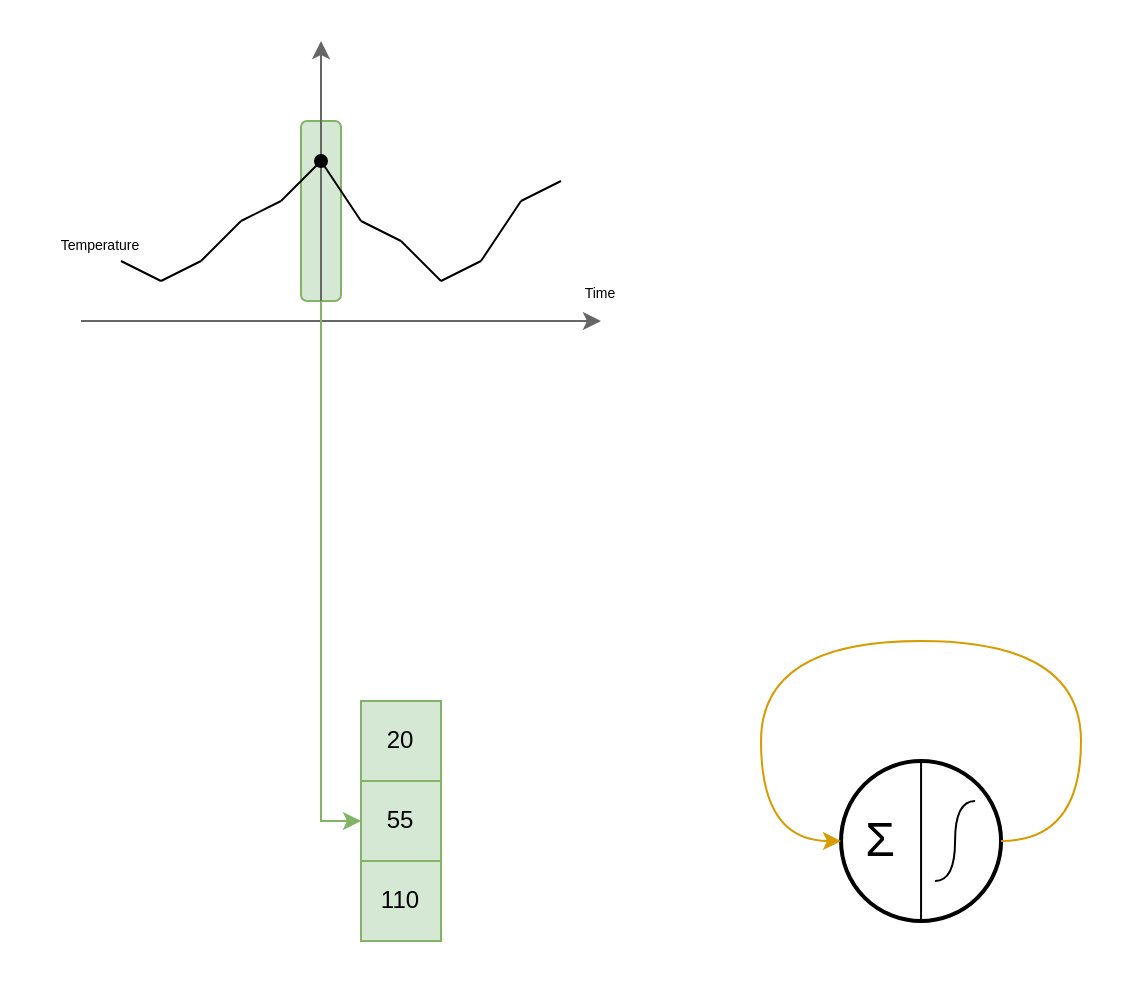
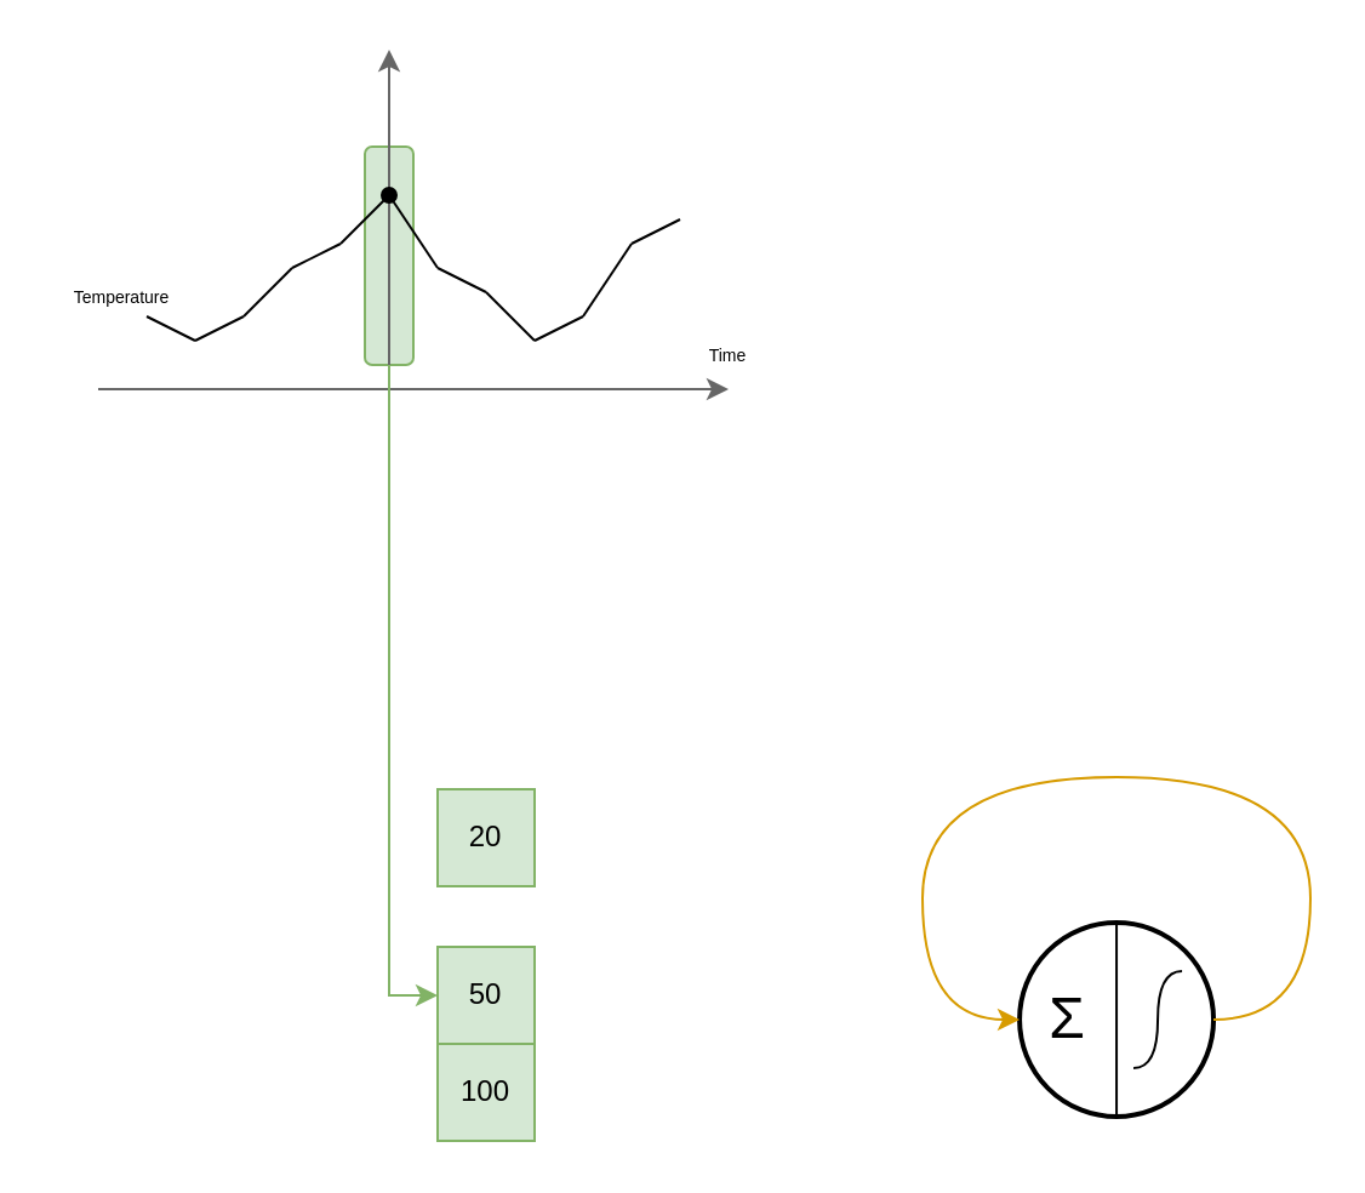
  <mxCell id="0" />
  <mxCell id="1" parent="0" />
  <mxCell id="2" value="" style="rounded=1;whiteSpace=wrap;html=1;fillColor=#d5e8d4;strokeColor=#82b366;" vertex="1" parent="1"><mxGeometry x="150" y="60" width="20" height="90" as="geometry" /></mxCell>
  <mxCell id="3" value="" style="ellipse;whiteSpace=wrap;html=1;aspect=fixed;strokeWidth=2;" vertex="1" parent="1"><mxGeometry x="420.03" y="380" width="80" height="80" as="geometry" /></mxCell>
  <mxCell id="4" style="edgeStyle=orthogonalEdgeStyle;rounded=0;orthogonalLoop=1;jettySize=auto;html=1;entryX=0;entryY=0.5;entryDx=0;entryDy=0;curved=1;exitX=1;exitY=0.5;exitDx=0;exitDy=0;fillColor=#ffe6cc;strokeColor=#d79b00;" edge="1" parent="1" source="3" target="3"><mxGeometry relative="1" as="geometry"><Array as="points"><mxPoint x="540.03" y="420" /><mxPoint x="540.03" y="320" /><mxPoint x="380.03" y="320" /><mxPoint x="380.03" y="420" /></Array></mxGeometry></mxCell>
  <mxCell id="5" value="" style="endArrow=none;html=1;rounded=0;entryX=0.5;entryY=0;entryDx=0;entryDy=0;exitX=0.5;exitY=1;exitDx=0;exitDy=0;" edge="1" parent="1" source="3" target="3"><mxGeometry width="50" height="50" relative="1" as="geometry"><mxPoint x="290.03" y="850" as="sourcePoint" /><mxPoint x="340.03" y="800" as="targetPoint" /></mxGeometry></mxCell>
  <mxCell id="6" value="&lt;div align=&quot;center&quot;&gt;&lt;font style=&quot;font-size: 24px;&quot;&gt;Σ&lt;/font&gt;&lt;/div&gt;" style="text;html=1;align=center;verticalAlign=middle;whiteSpace=wrap;rounded=0;" vertex="1" parent="1"><mxGeometry x="420.03" y="380" width="40" height="80" as="geometry" /></mxCell>
  <mxCell id="7" value="" style="curved=1;endArrow=none;html=1;rounded=0;endFill=0;" edge="1" parent="1"><mxGeometry width="50" height="50" relative="1" as="geometry"><mxPoint x="467.03" y="440" as="sourcePoint" /><mxPoint x="487.03" y="400" as="targetPoint" /><Array as="points"><mxPoint x="477.03" y="440" /><mxPoint x="477.03" y="400" /></Array></mxGeometry></mxCell>
- <mxCell id="8" value="20" style="rounded=0;whiteSpace=wrap;html=1;fillColor=#d5e8d4;strokeColor=#82b366;" vertex="1" parent="1"><mxGeometry x="180" y="350" width="40" height="40" as="geometry" /></mxCell>
- <mxCell id="9" value="55" style="rounded=0;whiteSpace=wrap;html=1;fillColor=#d5e8d4;strokeColor=#82b366;" vertex="1" parent="1"><mxGeometry x="180" y="390" width="40" height="40" as="geometry" /></mxCell>
- <mxCell id="10" value="110" style="rounded=0;whiteSpace=wrap;html=1;fillColor=#d5e8d4;strokeColor=#82b366;" vertex="1" parent="1"><mxGeometry x="180" y="430" width="40" height="40" as="geometry" /></mxCell>
+ <mxCell id="8" value="20" style="rounded=0;whiteSpace=wrap;html=1;fillColor=#d5e8d4;strokeColor=#82b366;" vertex="1" parent="1"><mxGeometry x="180" y="325" width="40" height="40" as="geometry" /></mxCell>
+ <mxCell id="9" value="50" style="rounded=0;whiteSpace=wrap;html=1;fillColor=#d5e8d4;strokeColor=#82b366;" vertex="1" parent="1"><mxGeometry x="180" y="390" width="40" height="40" as="geometry" /></mxCell>
+ <mxCell id="10" value="100" style="rounded=0;whiteSpace=wrap;html=1;fillColor=#d5e8d4;strokeColor=#82b366;" vertex="1" parent="1"><mxGeometry x="180" y="430" width="40" height="40" as="geometry" /></mxCell>
  <mxCell id="11" value="" style="endArrow=none;html=1;rounded=0;" edge="1" parent="1"><mxGeometry width="50" height="50" relative="1" as="geometry"><mxPoint x="60" y="130" as="sourcePoint" /><mxPoint x="80" y="140" as="targetPoint" /></mxGeometry></mxCell>
  <mxCell id="12" value="" style="endArrow=none;html=1;rounded=0;" edge="1" parent="1"><mxGeometry width="50" height="50" relative="1" as="geometry"><mxPoint x="80" y="140" as="sourcePoint" /><mxPoint x="100" y="130" as="targetPoint" /></mxGeometry></mxCell>
  <mxCell id="13" value="" style="endArrow=none;html=1;rounded=0;" edge="1" parent="1"><mxGeometry width="50" height="50" relative="1" as="geometry"><mxPoint x="100" y="130" as="sourcePoint" /><mxPoint x="120" y="110" as="targetPoint" /></mxGeometry></mxCell>
  <mxCell id="14" value="" style="endArrow=none;html=1;rounded=0;" edge="1" parent="1"><mxGeometry width="50" height="50" relative="1" as="geometry"><mxPoint x="180" y="110" as="sourcePoint" /><mxPoint x="200" y="120" as="targetPoint" /></mxGeometry></mxCell>
  <mxCell id="15" value="" style="endArrow=none;html=1;rounded=0;" edge="1" parent="1"><mxGeometry width="50" height="50" relative="1" as="geometry"><mxPoint x="200" y="120" as="sourcePoint" /><mxPoint x="220" y="140" as="targetPoint" /></mxGeometry></mxCell>
  <mxCell id="16" value="" style="endArrow=none;html=1;rounded=0;" edge="1" parent="1"><mxGeometry width="50" height="50" relative="1" as="geometry"><mxPoint x="220" y="140" as="sourcePoint" /><mxPoint x="240" y="130" as="targetPoint" /></mxGeometry></mxCell>
  <mxCell id="17" value="" style="endArrow=none;html=1;rounded=0;" edge="1" parent="1"><mxGeometry width="50" height="50" relative="1" as="geometry"><mxPoint x="240" y="130" as="sourcePoint" /><mxPoint x="260" y="100" as="targetPoint" /></mxGeometry></mxCell>
  <mxCell id="18" value="" style="endArrow=none;html=1;rounded=0;" edge="1" parent="1"><mxGeometry width="50" height="50" relative="1" as="geometry"><mxPoint x="260" y="100" as="sourcePoint" /><mxPoint x="280" y="90" as="targetPoint" /></mxGeometry></mxCell>
  <mxCell id="19" value="" style="endArrow=classic;html=1;rounded=0;fillColor=#f5f5f5;strokeColor=#666666;" edge="1" parent="1"><mxGeometry width="50" height="50" relative="1" as="geometry"><mxPoint x="40" y="160" as="sourcePoint" /><mxPoint x="300" y="160" as="targetPoint" /></mxGeometry></mxCell>
  <mxCell id="20" value="&lt;font style=&quot;font-size: 7px;&quot;&gt;Temperature&lt;/font&gt;" style="text;html=1;align=center;verticalAlign=middle;whiteSpace=wrap;rounded=0;" vertex="1" parent="1"><mxGeometry y="106" width="60" height="30" as="geometry" x="20" /></mxCell>
  <mxCell id="21" value="" style="endArrow=classic;html=1;rounded=0;fillColor=#f5f5f5;strokeColor=#666666;" edge="1" parent="1"><mxGeometry width="50" height="50" relative="1" as="geometry"><mxPoint x="160" y="160" as="sourcePoint" /><mxPoint x="160" y="20" as="targetPoint" /></mxGeometry></mxCell>
  <mxCell id="22" value="" style="endArrow=none;html=1;rounded=0;" edge="1" parent="1"><mxGeometry width="50" height="50" relative="1" as="geometry"><mxPoint x="120" y="110" as="sourcePoint" /><mxPoint x="140" y="100" as="targetPoint" /></mxGeometry></mxCell>
  <mxCell id="23" value="" style="endArrow=oval;html=1;rounded=0;endFill=1;" edge="1" parent="1"><mxGeometry width="50" height="50" relative="1" as="geometry"><mxPoint x="140" y="100" as="sourcePoint" /><mxPoint x="160" y="80" as="targetPoint" /></mxGeometry></mxCell>
  <mxCell id="24" value="" style="endArrow=none;html=1;rounded=0;" edge="1" parent="1"><mxGeometry width="50" height="50" relative="1" as="geometry"><mxPoint x="160" y="80" as="sourcePoint" /><mxPoint x="180" y="110" as="targetPoint" /></mxGeometry></mxCell>
  <mxCell id="25" style="edgeStyle=orthogonalEdgeStyle;rounded=0;orthogonalLoop=1;jettySize=auto;html=1;entryX=0;entryY=0.5;entryDx=0;entryDy=0;fillColor=#d5e8d4;strokeColor=#82b366;endArrow=classic;endFill=1;" edge="1" parent="1" source="2" target="9"><mxGeometry relative="1" as="geometry"><Array as="points"><mxPoint x="160" y="410" /></Array></mxGeometry></mxCell>
  <mxCell id="26" value="&lt;font style=&quot;font-size: 7px;&quot;&gt;Time&lt;/font&gt;" style="text;html=1;align=center;verticalAlign=middle;whiteSpace=wrap;rounded=0;" vertex="1" parent="1"><mxGeometry x="270" y="130" width="60" height="30" as="geometry" /></mxCell>
